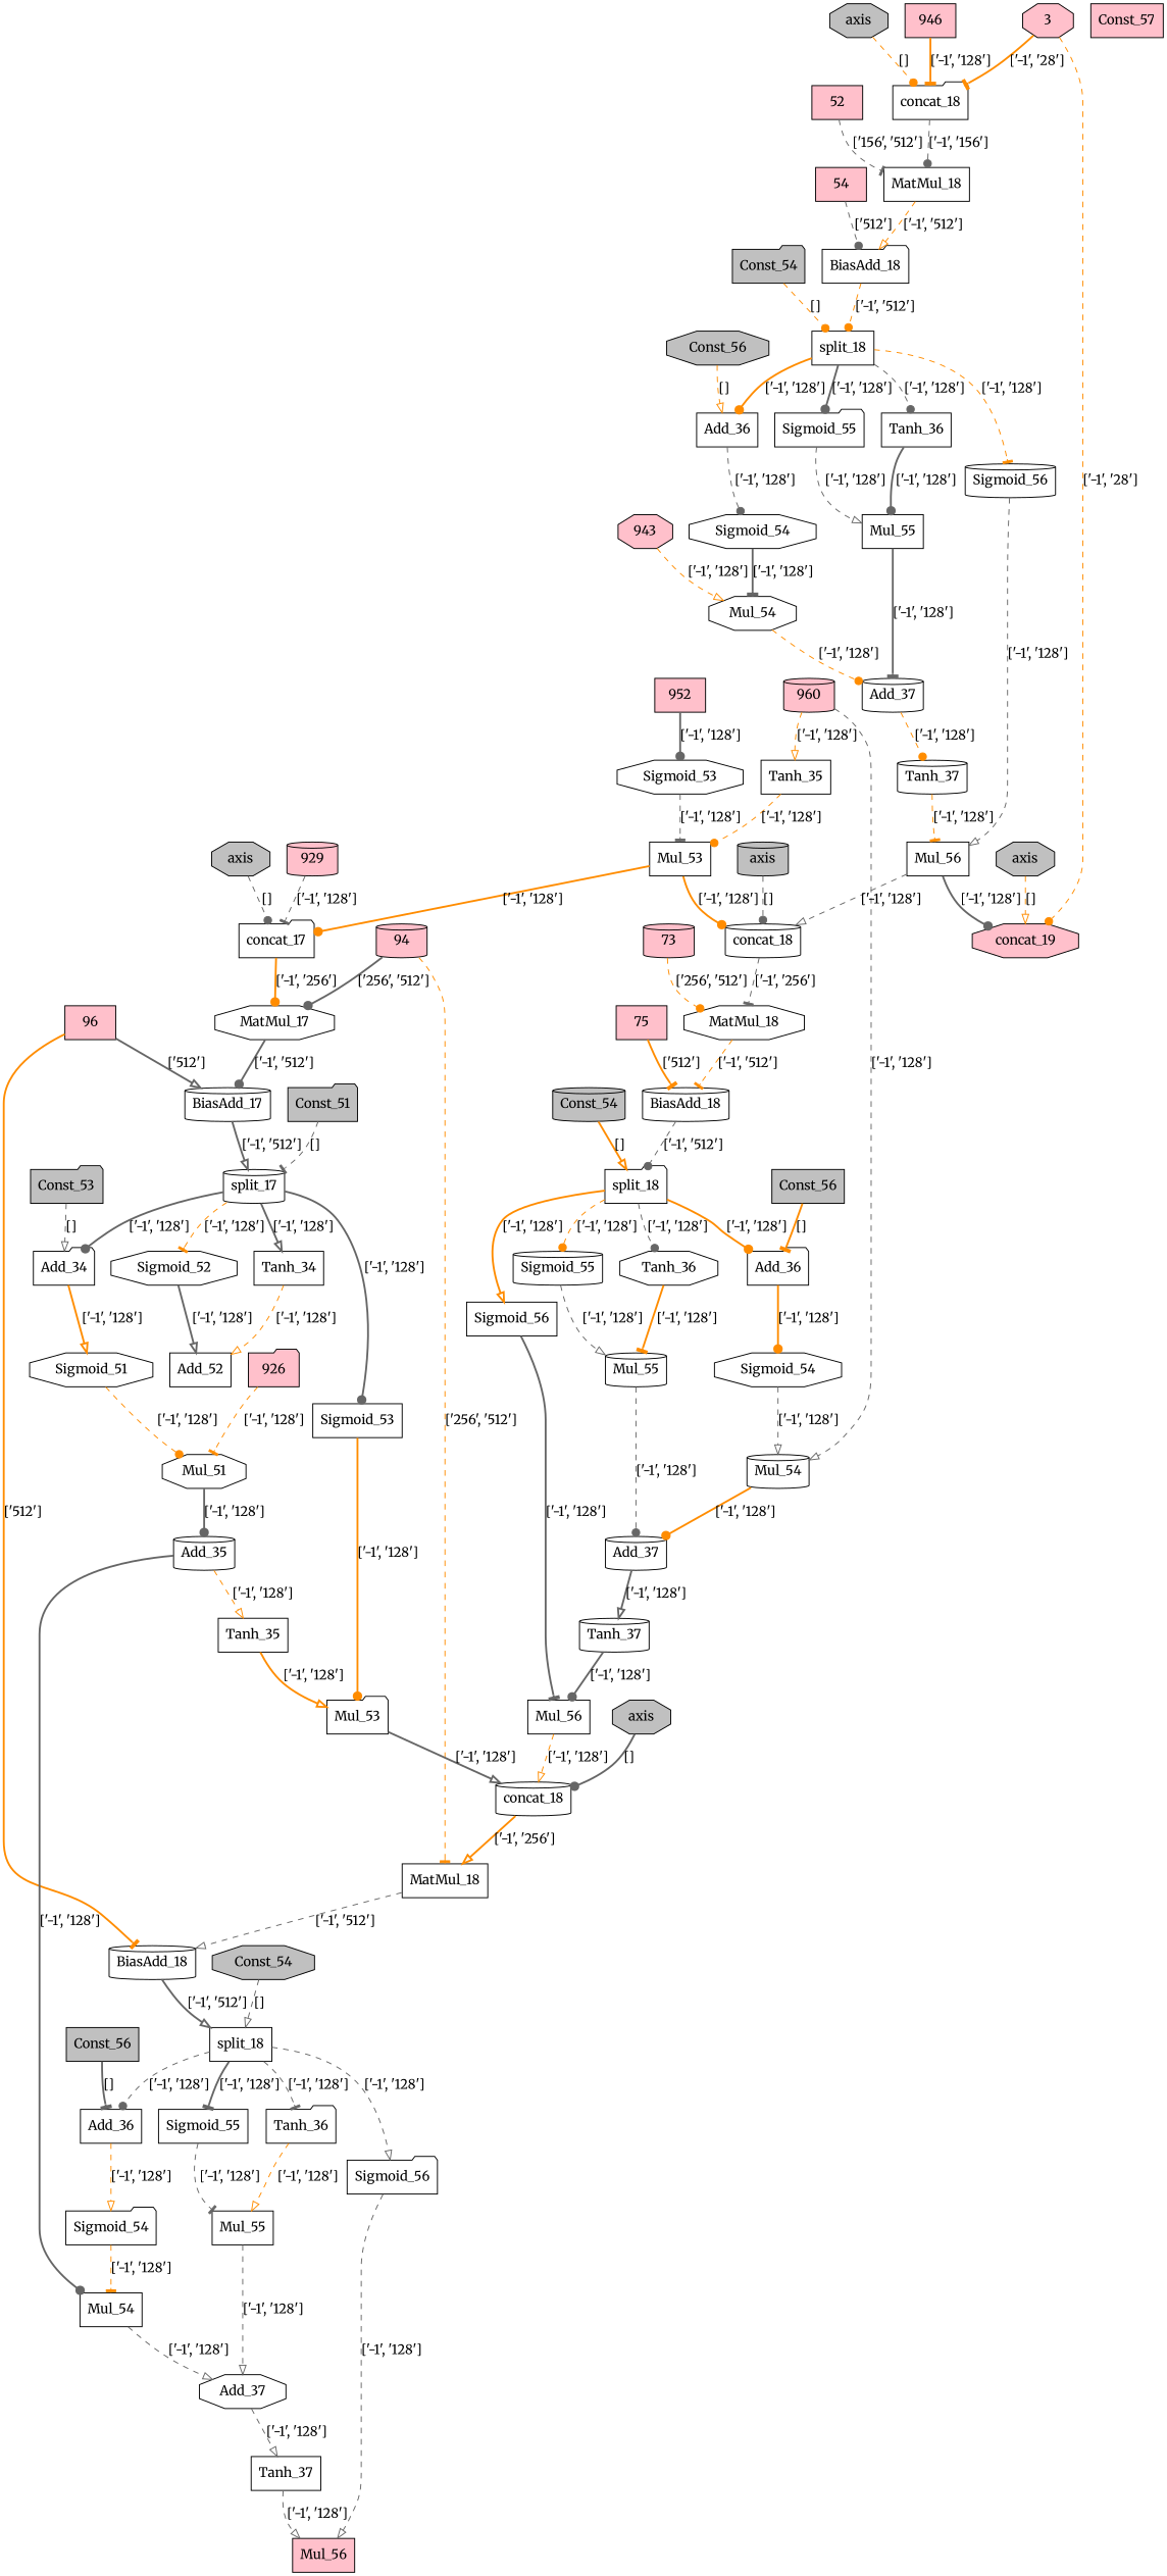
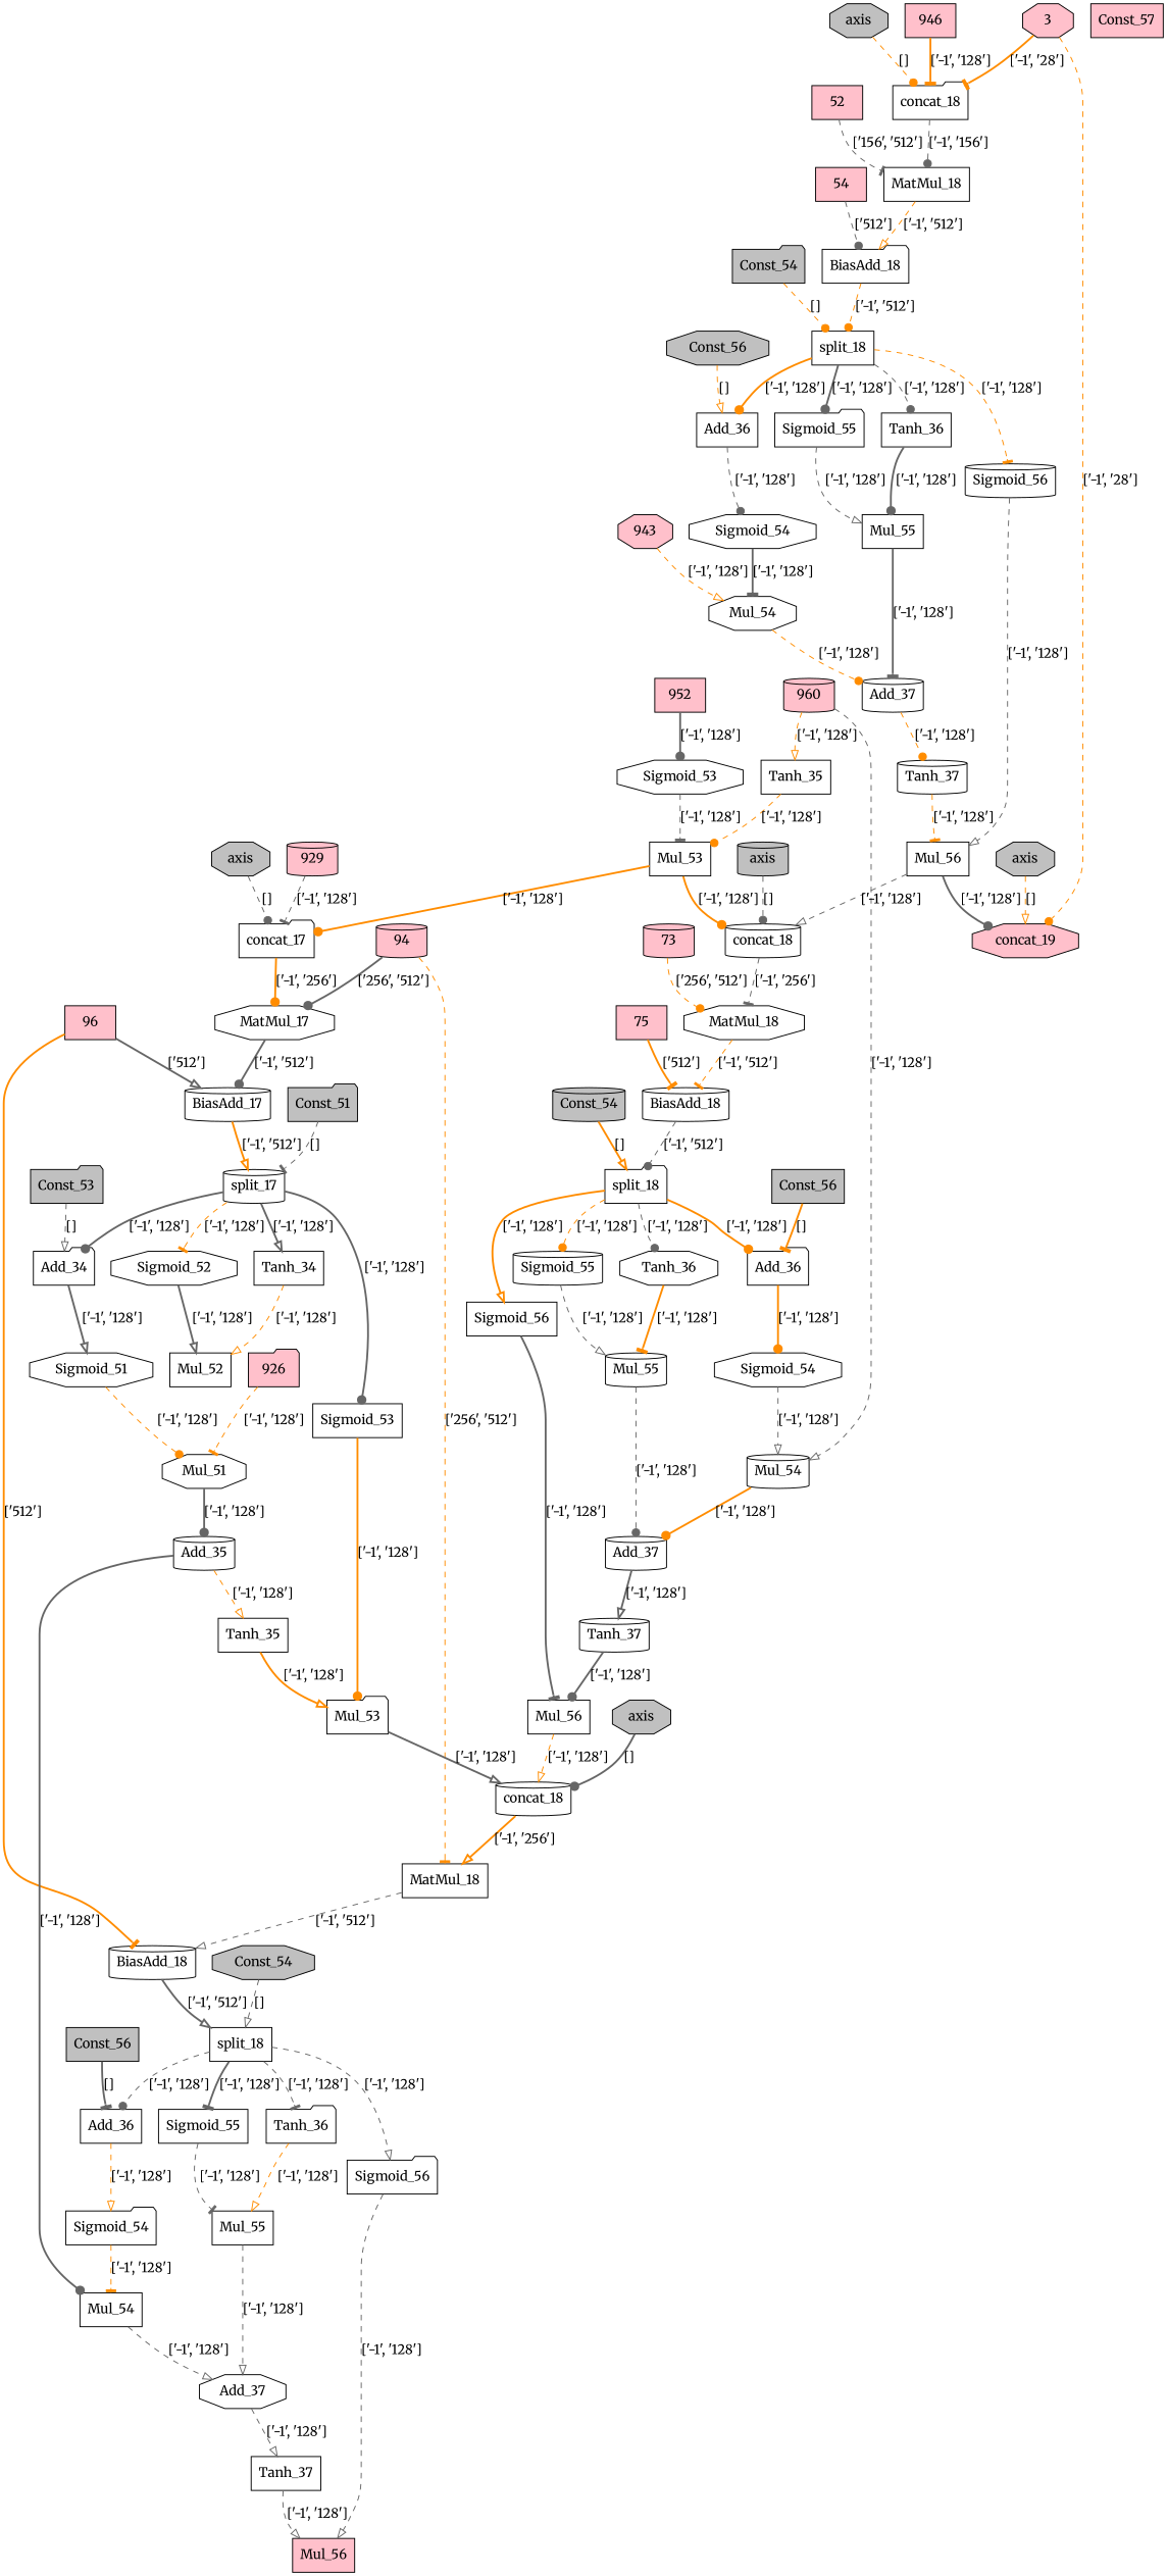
  strict digraph {
    fontname=Merriweather
    node [fontname=Merriweather shape=box]
    edge [arrowhead=dot color=gray40 fontname=Merriweather style=dashed]
    n1 [label=Mul_54]
    n2 [label=Add_37 shape=octagon]
    n3 [label=Tanh_37]
    n4 [fillcolor=pink label=Mul_56 style=filled]
    n5 [label=Sigmoid_55]
    n6 [label=Mul_55]
    n7 [label=Tanh_36 shape=folder]
    3 [fillcolor=pink shape=octagon style=filled]
    n9 [fillcolor=pink label=concat_19 shape=octagon style=filled]
    n10 [label=concat_18 shape=folder]
    n11 [label=MatMul_18]
    n12 [label=BiasAdd_18 shape=folder]
    n13 [label=Sigmoid_56 shape=folder]
    n14 [fillcolor=pink label=Const_57 style=filled]
    n15 [fillcolor=grey label=axis shape=octagon style=filled]
    52 [fillcolor=pink style=filled]
    n17 [label=split_18]
    54 [fillcolor=pink style=filled]
    n19 [label=Add_36]
    n20 [label=Sigmoid_55 shape=folder]
    n21 [label=Tanh_36]
    n22 [label=Sigmoid_56 shape=cylinder]
    73 [fillcolor=pink shape=cylinder style=filled]
    n24 [label=MatMul_18 shape=octagon]
    n25 [label=BiasAdd_18 shape=cylinder]
    n26 [label=split_18 shape=folder]
    75 [fillcolor=pink style=filled]
    n28 [label=Add_36 shape=folder]
    n29 [label=Sigmoid_55 shape=cylinder]
    n30 [label=Tanh_36 shape=octagon]
    n31 [label=Sigmoid_56]
    94 [fillcolor=pink shape=cylinder style=filled]
    n33 [label=MatMul_17 shape=octagon]
    n34 [label=MatMul_18]
    n35 [label=BiasAdd_17 shape=cylinder]
    n36 [label=BiasAdd_18 shape=cylinder]
    n37 [label=split_17 shape=cylinder]
    n38 [label=split_18]
    96 [fillcolor=pink style=filled]
    n40 [label=Add_34 shape=folder]
    n41 [label=Sigmoid_52 shape=octagon]
    n42 [label=Tanh_34]
    n43 [label=Sigmoid_53]
    n44 [label=Add_36]
    926 [fillcolor=pink shape=folder style=filled]
    n46 [label=Mul_51 shape=octagon]
    n47 [label=Add_35 shape=cylinder]
    n48 [label=Tanh_35]
    929 [fillcolor=pink shape=cylinder style=filled]
    n50 [label=concat_17 shape=folder]
    943 [fillcolor=pink shape=octagon style=filled]
    n52 [label=Mul_54 shape=octagon]
    n53 [label=Add_37 shape=cylinder]
    n54 [label=Tanh_37 shape=cylinder]
    946 [fillcolor=pink style=filled]
    952 [fillcolor=pink style=filled]
    n57 [label=Sigmoid_53 shape=octagon]
    n58 [label=Mul_53]
    n59 [label=concat_18 shape=cylinder]
    960 [fillcolor=pink shape=cylinder style=filled]
    n61 [label=Tanh_35]
    n62 [label=Mul_54 shape=cylinder]
    n63 [label=Add_37 shape=cylinder]
    n64 [label=Tanh_37 shape=cylinder]
    n65 [fillcolor=grey label=Const_51 shape=folder style=filled]
    n66 [label=Sigmoid_51 shape=octagon]
-   n67 [label=Add_52]
+   n67 [label=Mul_52]
    n68 [label=Mul_53 shape=folder]
    n69 [fillcolor=grey label=axis shape=octagon style=filled]
    n70 [label=concat_18 shape=cylinder]
    n71 [fillcolor=grey label=Const_53 shape=folder style=filled]
    n72 [fillcolor=grey label=Const_54 shape=folder style=filled]
    n73 [label=Sigmoid_54 shape=octagon]
    n74 [label=Mul_55]
    n75 [label=Mul_56]
    n76 [fillcolor=grey label=axis shape=octagon style=filled]
    n77 [fillcolor=grey label=Const_56 shape=octagon style=filled]
    n78 [fillcolor=grey label=Const_54 shape=cylinder style=filled]
    n79 [label=Sigmoid_54 shape=octagon]
    n80 [label=Mul_55 shape=cylinder]
    n81 [label=Mul_56]
    n82 [fillcolor=grey label=axis shape=cylinder style=filled]
    n83 [fillcolor=grey label=Const_56 style=filled]
    n84 [fillcolor=grey label=Const_54 shape=octagon style=filled]
    n85 [label=Sigmoid_54 shape=folder]
    n86 [fillcolor=grey label=axis shape=octagon style=filled]
    n87 [fillcolor=grey label=Const_56 style=filled]
    n1 -> n2 [arrowhead=onormal label="['-1', '128']"]
    n2 -> n3 [arrowhead=onormal label="['-1', '128']"]
    n3 -> n4 [arrowhead=onormal label="['-1', '128']"]
    n5 -> n6 [arrowhead=tee label="['-1', '128']"]
    n6 -> n2 [arrowhead=onormal label="['-1', '128']"]
    n7 -> n6 [arrowhead=onormal color=darkorange label="['-1', '128']"]
    3 -> n9 [color=darkorange label="['-1', '28']"]
    3 -> n10 [arrowhead=tee color=darkorange label="['-1', '28']" style=bold]
    n10 -> n11 [label="['-1', '156']"]
    n11 -> n12 [arrowhead=onormal color=darkorange label="['-1', '512']"]
    n12 -> n17 [color=darkorange label="['-1', '512']"]
    n13 -> n4 [arrowhead=onormal label="['-1', '128']"]
    n15 -> n9 [arrowhead=onormal color=darkorange label="[]"]
    52 -> n11 [arrowhead=tee label="['156', '512']"]
    n17 -> n19 [color=darkorange label="['-1', '128']" style=bold]
    n17 -> n20 [label="['-1', '128']" style=bold]
    n17 -> n21 [label="['-1', '128']"]
    n17 -> n22 [arrowhead=tee color=darkorange label="['-1', '128']"]
    54 -> n12 [label="['512']"]
    n19 -> n73 [label="['-1', '128']"]
    n20 -> n74 [arrowhead=onormal label="['-1', '128']"]
    n21 -> n74 [label="['-1', '128']" style=bold]
    n22 -> n75 [arrowhead=onormal label="['-1', '128']"]
    73 -> n24 [color=darkorange label="['256', '512']"]
    n24 -> n25 [arrowhead=tee color=darkorange label="['-1', '512']"]
    n25 -> n26 [label="['-1', '512']"]
    n26 -> n28 [color=darkorange label="['-1', '128']" style=bold]
    n26 -> n29 [color=darkorange label="['-1', '128']"]
    n26 -> n30 [label="['-1', '128']"]
    n26 -> n31 [arrowhead=onormal color=darkorange label="['-1', '128']" style=bold]
    75 -> n25 [arrowhead=tee color=darkorange label="['512']" style=bold]
    n28 -> n79 [color=darkorange label="['-1', '128']" style=bold]
    n29 -> n80 [arrowhead=onormal label="['-1', '128']"]
    n30 -> n80 [arrowhead=tee color=darkorange label="['-1', '128']" style=bold]
    n31 -> n81 [arrowhead=tee label="['-1', '128']" style=bold]
    94 -> n33 [label="['256', '512']" style=bold]
    94 -> n34 [arrowhead=tee color=darkorange label="['256', '512']"]
    n33 -> n35 [label="['-1', '512']" style=bold]
    n34 -> n36 [arrowhead=onormal label="['-1', '512']"]
-   n35 -> n37 [arrowhead=onormal label="['-1', '512']" style=bold]
+   n35 -> n37 [arrowhead=onormal color=darkorange label="['-1', '512']" style=bold]
    n36 -> n38 [arrowhead=onormal label="['-1', '512']" style=bold]
    n37 -> n40 [label="['-1', '128']" style=bold]
    n37 -> n41 [arrowhead=tee color=darkorange label="['-1', '128']"]
    n37 -> n42 [arrowhead=onormal label="['-1', '128']" style=bold]
    n37 -> n43 [label="['-1', '128']" style=bold]
    n38 -> n5 [arrowhead=tee label="['-1', '128']" style=bold]
    n38 -> n7 [arrowhead=tee label="['-1', '128']"]
    n38 -> n13 [arrowhead=onormal label="['-1', '128']"]
    n38 -> n44 [label="['-1', '128']"]
    96 -> n35 [arrowhead=onormal label="['512']" style=bold]
    96 -> n36 [arrowhead=tee color=darkorange label="['512']" style=bold]
-   n40 -> n66 [arrowhead=onormal color=darkorange label="['-1', '128']" style=bold]
+   n40 -> n66 [arrowhead=onormal label="['-1', '128']" style=bold]
    n41 -> n67 [arrowhead=onormal label="['-1', '128']" style=bold]
    n42 -> n67 [arrowhead=onormal color=darkorange label="['-1', '128']"]
    n43 -> n68 [color=darkorange label="['-1', '128']" style=bold]
    n44 -> n85 [arrowhead=onormal color=darkorange label="['-1', '128']"]
    926 -> n46 [arrowhead=tee color=darkorange label="['-1', '128']"]
    n46 -> n47 [label="['-1', '128']" style=bold]
    n47 -> n1 [label="['-1', '128']" style=bold]
    n47 -> n48 [arrowhead=onormal color=darkorange label="['-1', '128']"]
    n48 -> n68 [arrowhead=onormal color=darkorange label="['-1', '128']" style=bold]
    929 -> n50 [arrowhead=tee label="['-1', '128']"]
    n50 -> n33 [color=darkorange label="['-1', '256']" style=bold]
    943 -> n52 [arrowhead=onormal color=darkorange label="['-1', '128']"]
    n52 -> n53 [color=darkorange label="['-1', '128']"]
    n53 -> n54 [color=darkorange label="['-1', '128']"]
    n54 -> n75 [arrowhead=tee color=darkorange label="['-1', '128']"]
    946 -> n10 [arrowhead=tee color=darkorange label="['-1', '128']" style=bold]
    952 -> n57 [label="['-1', '128']" style=bold]
    n57 -> n58 [arrowhead=tee label="['-1', '128']"]
    n58 -> n50 [color=darkorange label="['-1', '128']" style=bold]
    n58 -> n59 [color=darkorange label="['-1', '128']" style=bold]
    n59 -> n24 [arrowhead=tee label="['-1', '256']"]
    960 -> n61 [arrowhead=onormal color=darkorange label="['-1', '128']"]
    960 -> n62 [arrowhead=onormal label="['-1', '128']"]
    n61 -> n58 [color=darkorange label="['-1', '128']"]
    n62 -> n63 [color=darkorange label="['-1', '128']" style=bold]
    n63 -> n64 [arrowhead=onormal label="['-1', '128']" style=bold]
    n64 -> n81 [label="['-1', '128']" style=bold]
    n65 -> n37 [arrowhead=tee label="[]"]
    n66 -> n46 [color=darkorange label="['-1', '128']"]
    n68 -> n70 [arrowhead=onormal label="['-1', '128']" style=bold]
    n69 -> n50 [label="[]"]
    n70 -> n34 [arrowhead=onormal color=darkorange label="['-1', '256']" style=bold]
    n71 -> n40 [arrowhead=onormal label="[]"]
    n72 -> n17 [color=darkorange label="[]"]
    n73 -> n52 [arrowhead=tee label="['-1', '128']" style=bold]
    n74 -> n53 [arrowhead=tee label="['-1', '128']" style=bold]
    n75 -> n9 [label="['-1', '128']" style=bold]
    n75 -> n59 [arrowhead=onormal label="['-1', '128']"]
    n76 -> n10 [color=darkorange label="[]"]
    n77 -> n19 [arrowhead=onormal color=darkorange label="[]"]
    n78 -> n26 [arrowhead=onormal color=darkorange label="[]" style=bold]
    n79 -> n62 [arrowhead=onormal label="['-1', '128']"]
    n80 -> n63 [label="['-1', '128']"]
    n81 -> n70 [arrowhead=onormal color=darkorange label="['-1', '128']"]
    n82 -> n59 [label="[]"]
    n83 -> n28 [arrowhead=tee color=darkorange label="[]" style=bold]
    n84 -> n38 [arrowhead=onormal label="[]"]
    n85 -> n1 [arrowhead=tee color=darkorange label="['-1', '128']"]
    n86 -> n70 [label="[]" style=bold]
    n87 -> n44 [arrowhead=tee label="[]" style=bold]
  }
